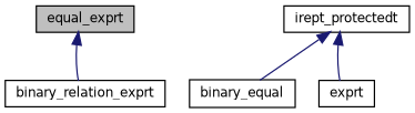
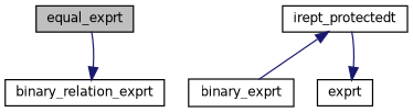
  digraph {
    node [color=black fontname=Helvetica fontsize=10 shape=record]
    edge [color=midnightblue dir=back fontname=Helvetica fontsize=10 labelfontname=Helvetica labelfontsize=10 style=solid]
    n1 [fillcolor=grey75 fontcolor=black height=0.2 label=equal_exprt style=filled width=0.4]
    n2 [height=0.2 label=binary_relation_exprt width=0.4]
-   n3 [height=0.2 label=binary_equal width=0.4]
+   n3 [height=0.2 label=binary_exprt width=0.4]
    n4 [height=0.2 label=irept_protectedt width=0.4]
    n5 [height=0.2 label=exprt width=0.4]
-   n1 -> n2
+   n2 -> n1
    n4 -> n3
-   n4 -> n5
+   n5 -> n4
  }
